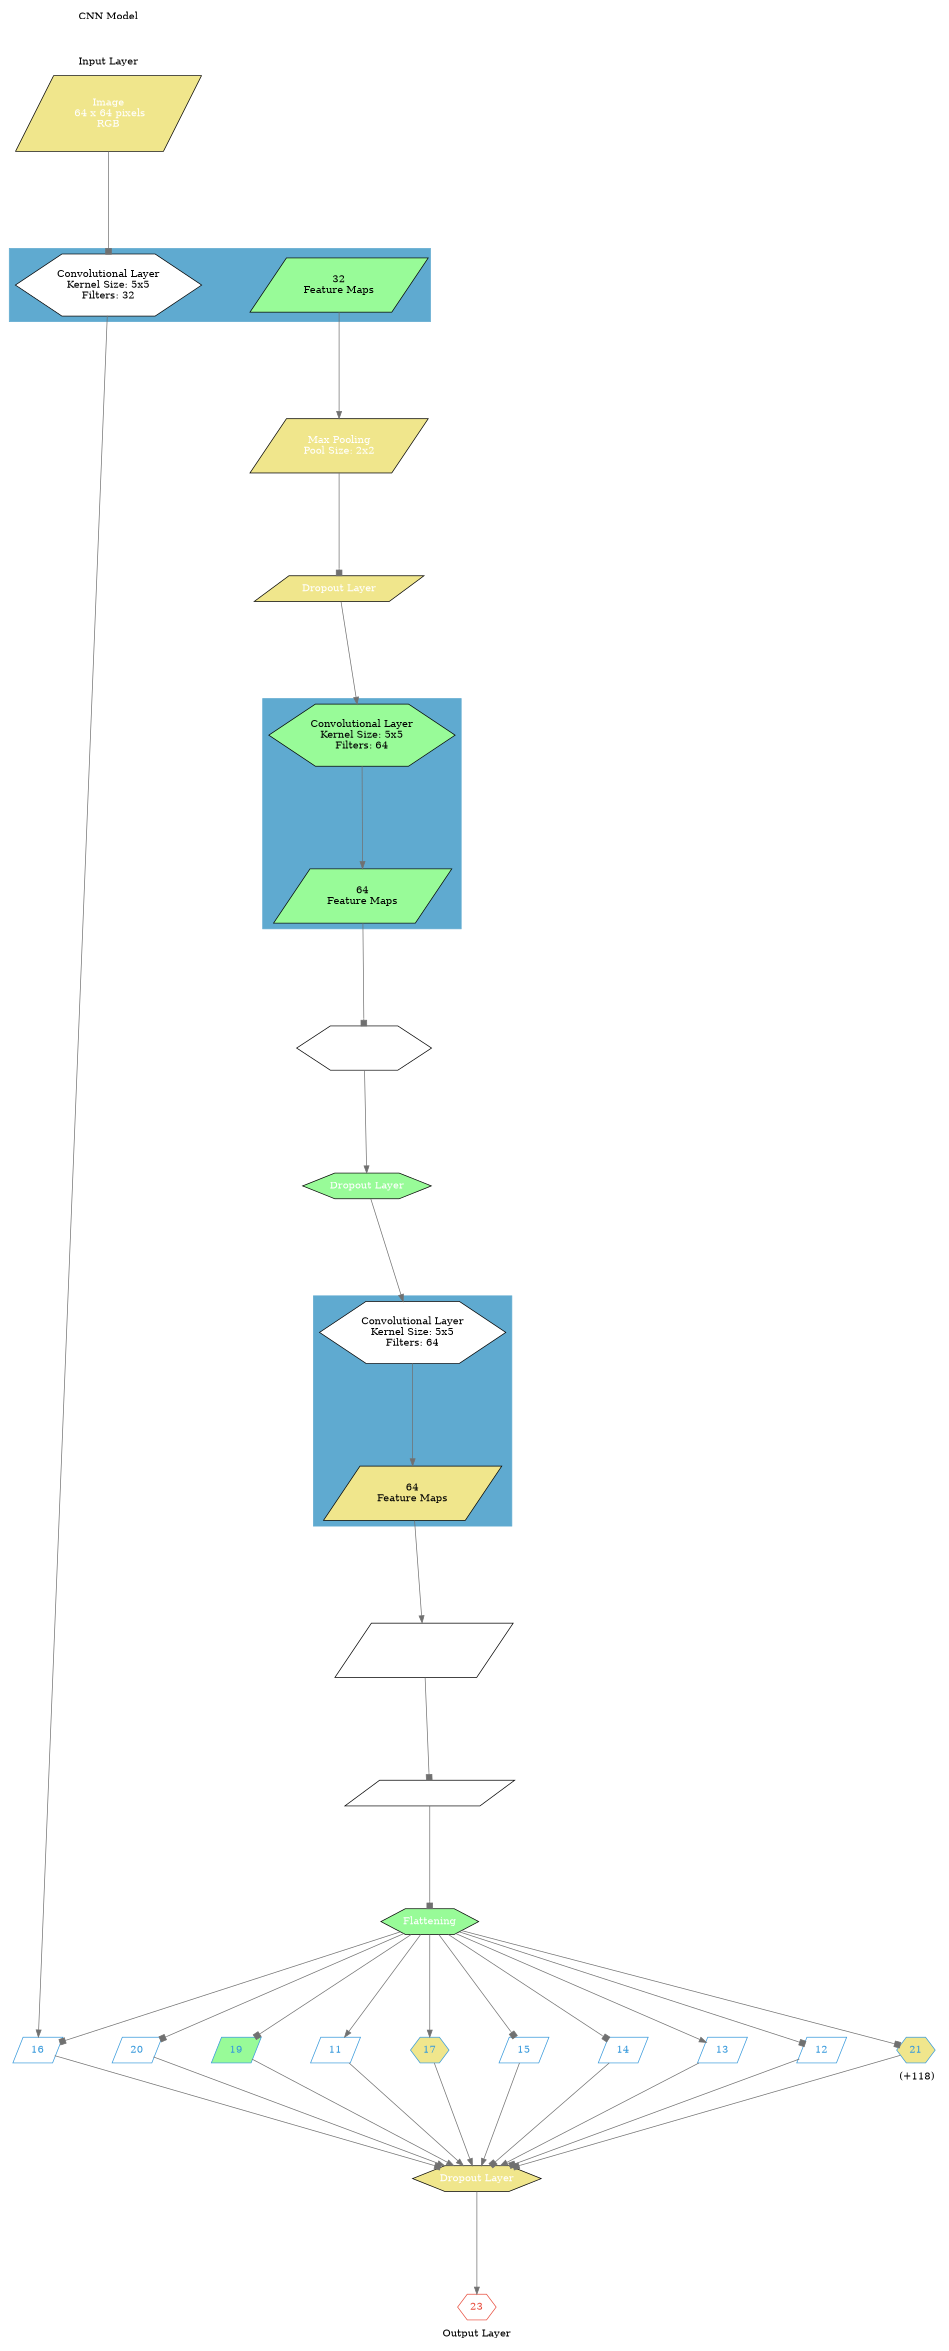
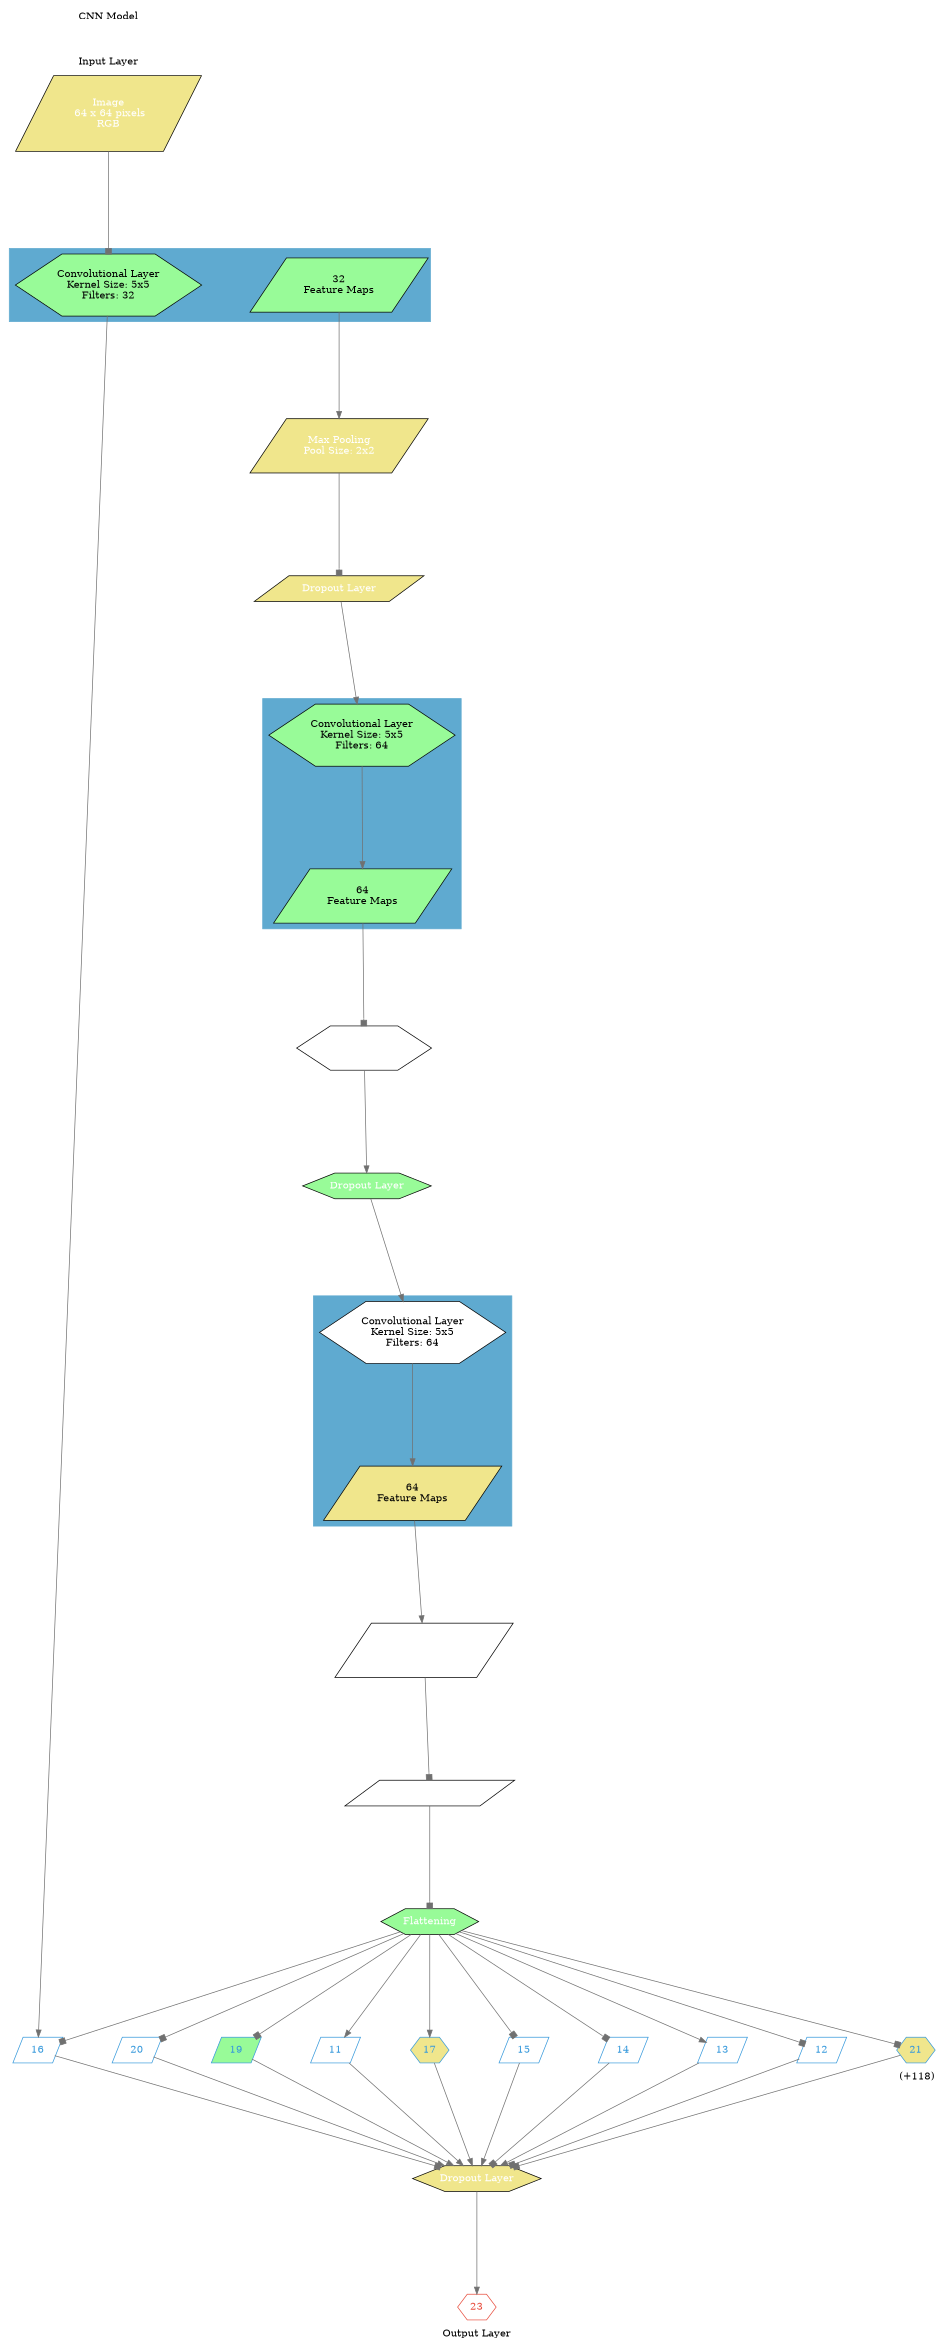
  digraph {
    arrowShape=none
    nodesep=1
    ranksep=2
    splines=false
    node [fillcolor=white fontcolor="#3498db" shape=parallelogram style=filled]
    edge [arrowhead=normal color="#707070"]
    n1 [fillcolor=khaki fontcolor=white label="Image\n 64 x 64 pixels\nRGB"]
-   n2 [label="Convolutional Layer\nKernel Size: 5x5\nFilters: 32" shape=hexagon fontcolor=""]
+   n2 [fillcolor=palegreen label="Convolutional Layer\nKernel Size: 5x5\nFilters: 32" shape=hexagon fontcolor=""]
    n3 [fillcolor=palegreen label="32\nFeature Maps" fontcolor=""]
    n4 [label="Convolutional Layer\nKernel Size: 5x5\nFilters: 64" shape=hexagon fontcolor=""]
    n5 [fillcolor=khaki label="64\nFeature Maps" fontcolor=""]
    n6 [fillcolor=khaki fontcolor=white label="Max Pooling\nPool Size: 2x2"]
    n7 [fillcolor=palegreen label="Convolutional Layer\nKernel Size: 5x5\nFilters: 64" shape=hexagon fontcolor=""]
    n8 [fillcolor=palegreen label="64\nFeature Maps" fontcolor=""]
    n9 [fillcolor=khaki fontcolor=white label="Dropout Layer"]
    n10 [fontcolor=white label="Max Pooling\nPool Size: 2x2" shape=hexagon]
    n11 [fillcolor=palegreen fontcolor=white label="Dropout Layer" shape=hexagon]
    23 [color="#e74c3c" fontcolor="#e74c3c" shape=hexagon]
    n13 [fontcolor=white label="Max Pooling\nPool Size: 2x2"]
    n14 [fontcolor=white label="Dropout Layer"]
    n15 [fillcolor=palegreen fontcolor=white label=Flattening shape=hexagon]
    12 [color="#3498db"]
    13 [color="#3498db"]
    14 [color="#3498db"]
    15 [color="#3498db"]
    16 [color="#3498db"]
    17 [color="#3498db" fillcolor=khaki shape=hexagon]
    n22 [color="#3498db" label=11]
    19 [color="#3498db" fillcolor=palegreen]
    20 [color="#3498db"]
    21 [color="#3498db" fillcolor=khaki shape=hexagon]
    n26 [fillcolor=khaki fontcolor=white label="Dropout Layer" shape=hexagon]
    subgraph cluster_1 {
      color=white
      label="CNN Model\n\n\n\nInput Layer"
      n1
    }
    subgraph cluster_2 {
      color=white
      n15
    }
    subgraph cluster_3 {
      color="#5faad0"
      style=filled
      n2
      n3
    }
    subgraph cluster_4 {
      color="#5faad0"
      style=filled
      n4
      n5
    }
    subgraph cluster_5 {
      color=white
      n14
    }
    subgraph cluster_6 {
      color=white
      n6
    }
    subgraph cluster_7 {
      color="#5faad0"
      style=filled
      n7
      n8
    }
    subgraph cluster_8 {
      color=white
      n9
    }
    subgraph cluster_9 {
      color=white
      n10
    }
    subgraph cluster_10 {
      color=white
      n13
    }
    subgraph cluster_11 {
      color=white
      n11
    }
    subgraph cluster_12 {
      color=white
      label="Output Layer"
      labeljust=1
      labelloc=bottom
      rank=same
      23
    }
    subgraph cluster_13 {
      color=white
      label=" (+118)"
      labeljust=right
      labelloc=b
      rank=same
      12
      13
      14
      15
      16
      17
      n22
      19
      20
      21
    }
    subgraph cluster_14 {
      color=white
      n26
    }
    n1 -> n2 [arrowhead=box]
    n2 -> 16
    n3 -> n6
    n4 -> n5
    n5 -> n13
    n6 -> n9 [arrowhead=box]
    n7 -> n8
    n8 -> n10 [arrowhead=box]
    n9 -> n7
    n10 -> n11
    n11 -> n4
    n13 -> n14 [arrowhead=box]
    n14 -> n15 [arrowhead=box]
    n15 -> 12 [arrowhead=box]
    n15 -> 13
    n15 -> 14 [arrowhead=box]
    n15 -> 15 [arrowhead=box]
    n15 -> 16 [arrowhead=box]
    n15 -> 17
    n15 -> n22
    n15 -> 19 [arrowhead=box]
    n15 -> 20 [arrowhead=box]
    n15 -> 21 [arrowhead=box]
    12 -> n26 [arrowhead=box]
    13 -> n26
    14 -> n26 [arrowhead=box]
    15 -> n26
    16 -> n26 [arrowhead=box]
    17 -> n26
    n22 -> n26
    19 -> n26
    20 -> n26
    21 -> n26 [arrowhead=box]
    n26 -> 23
  }
